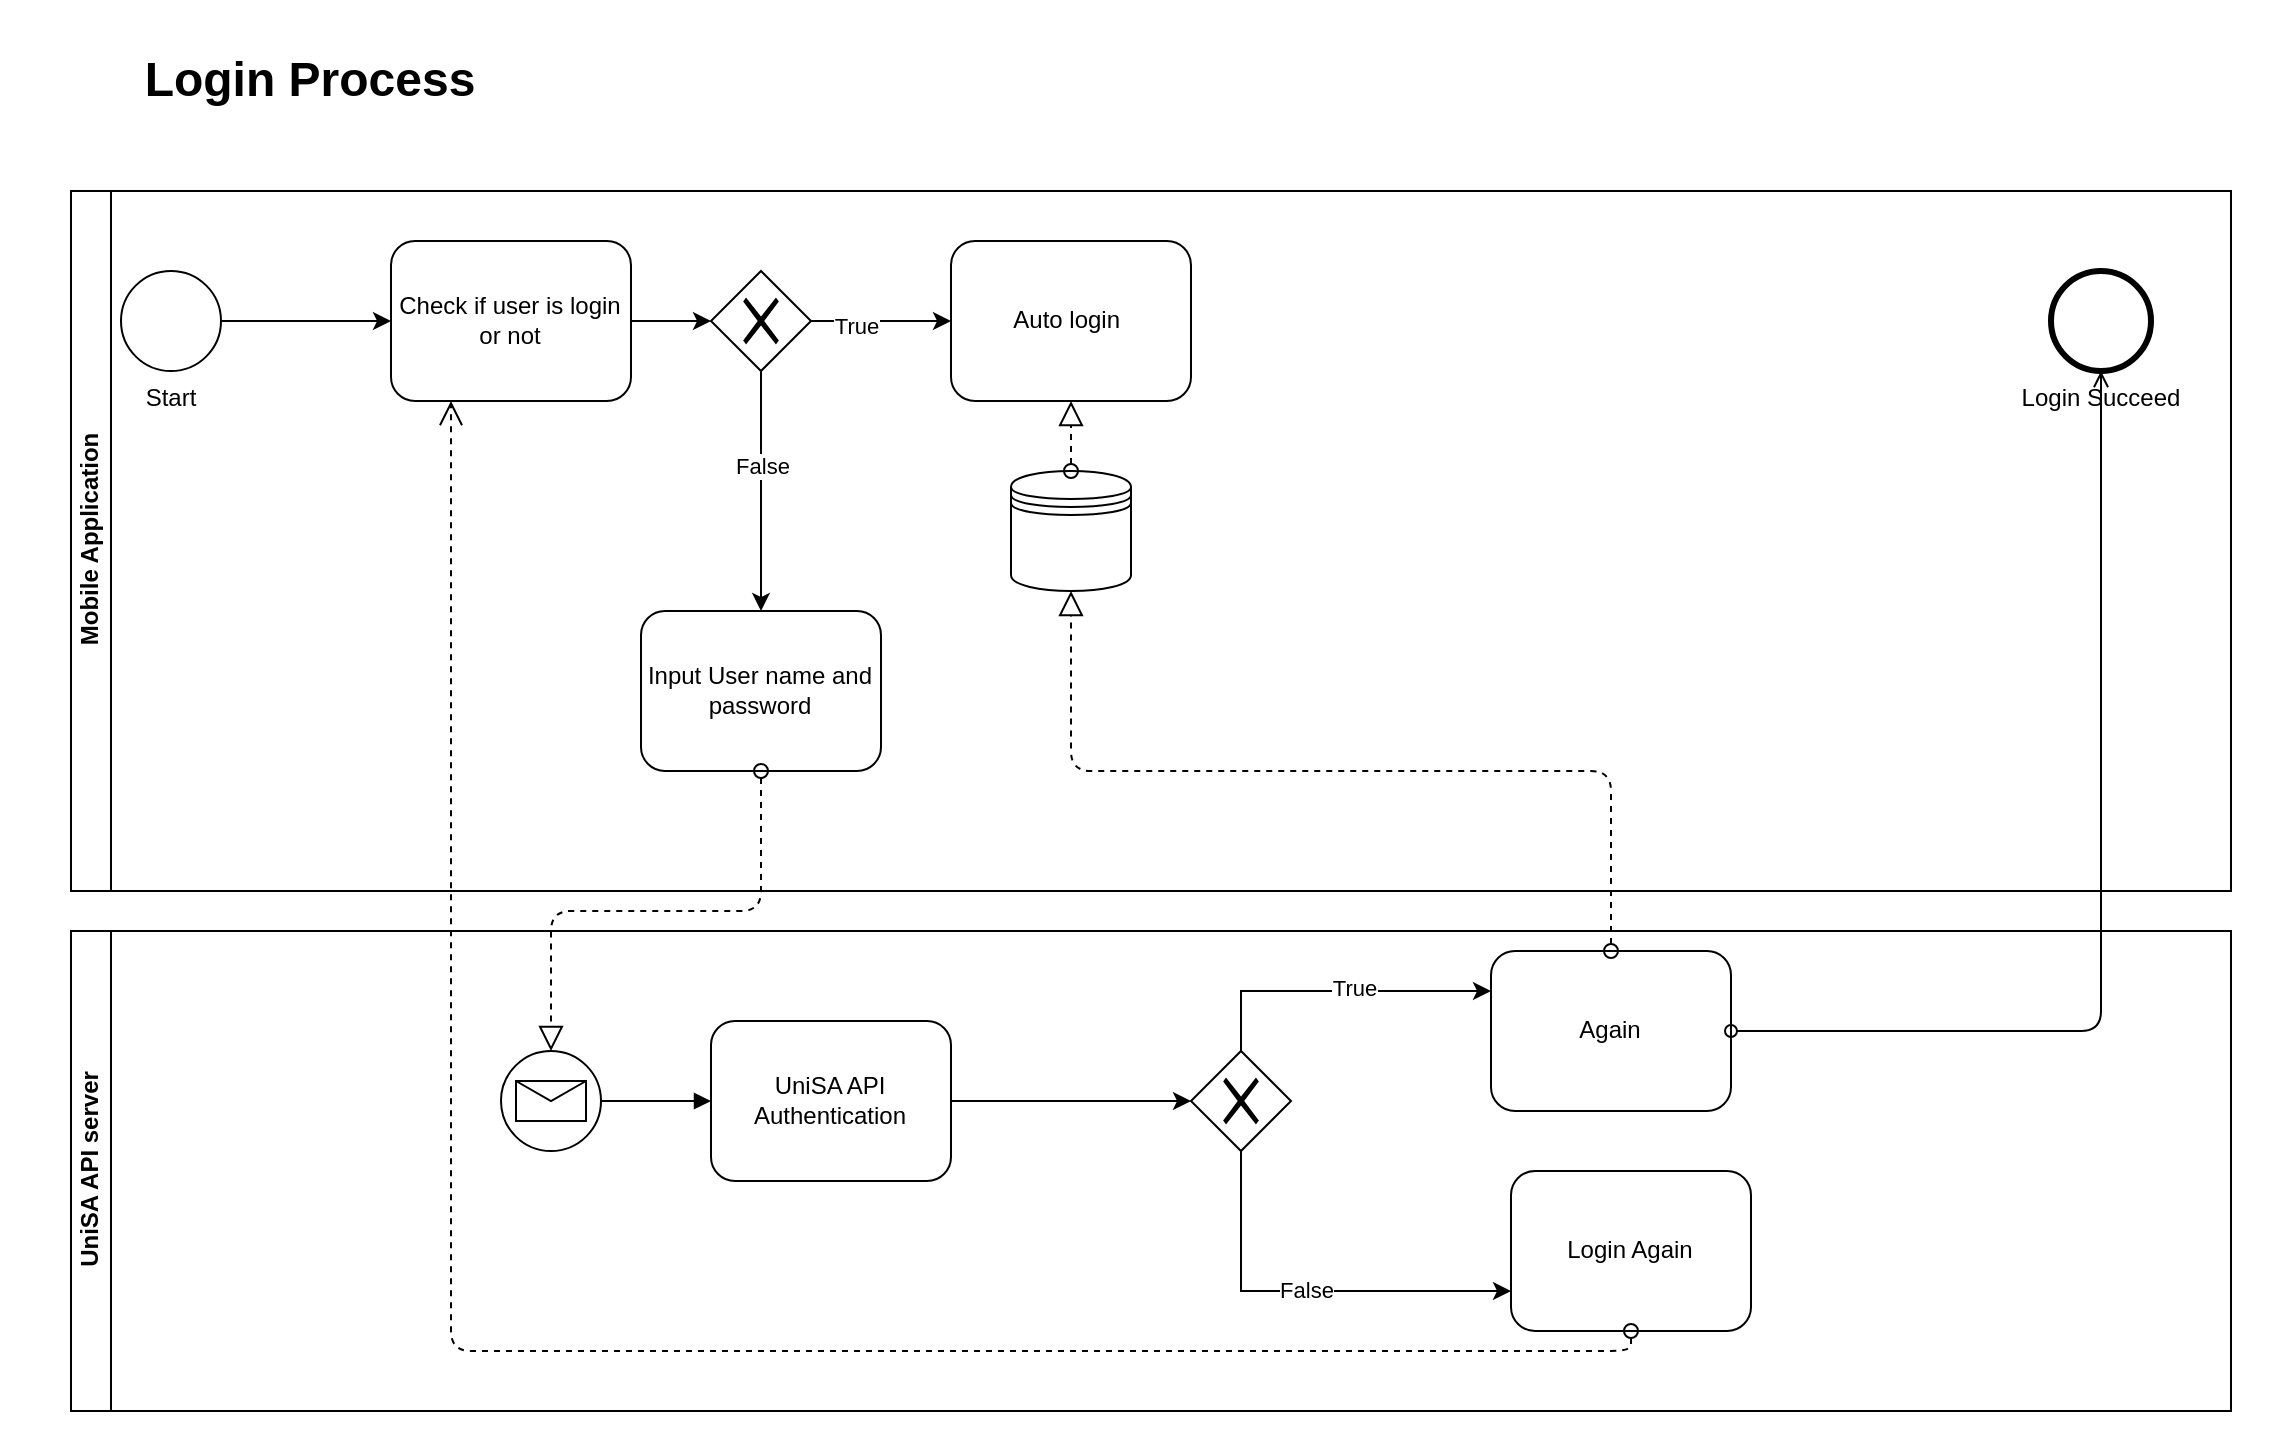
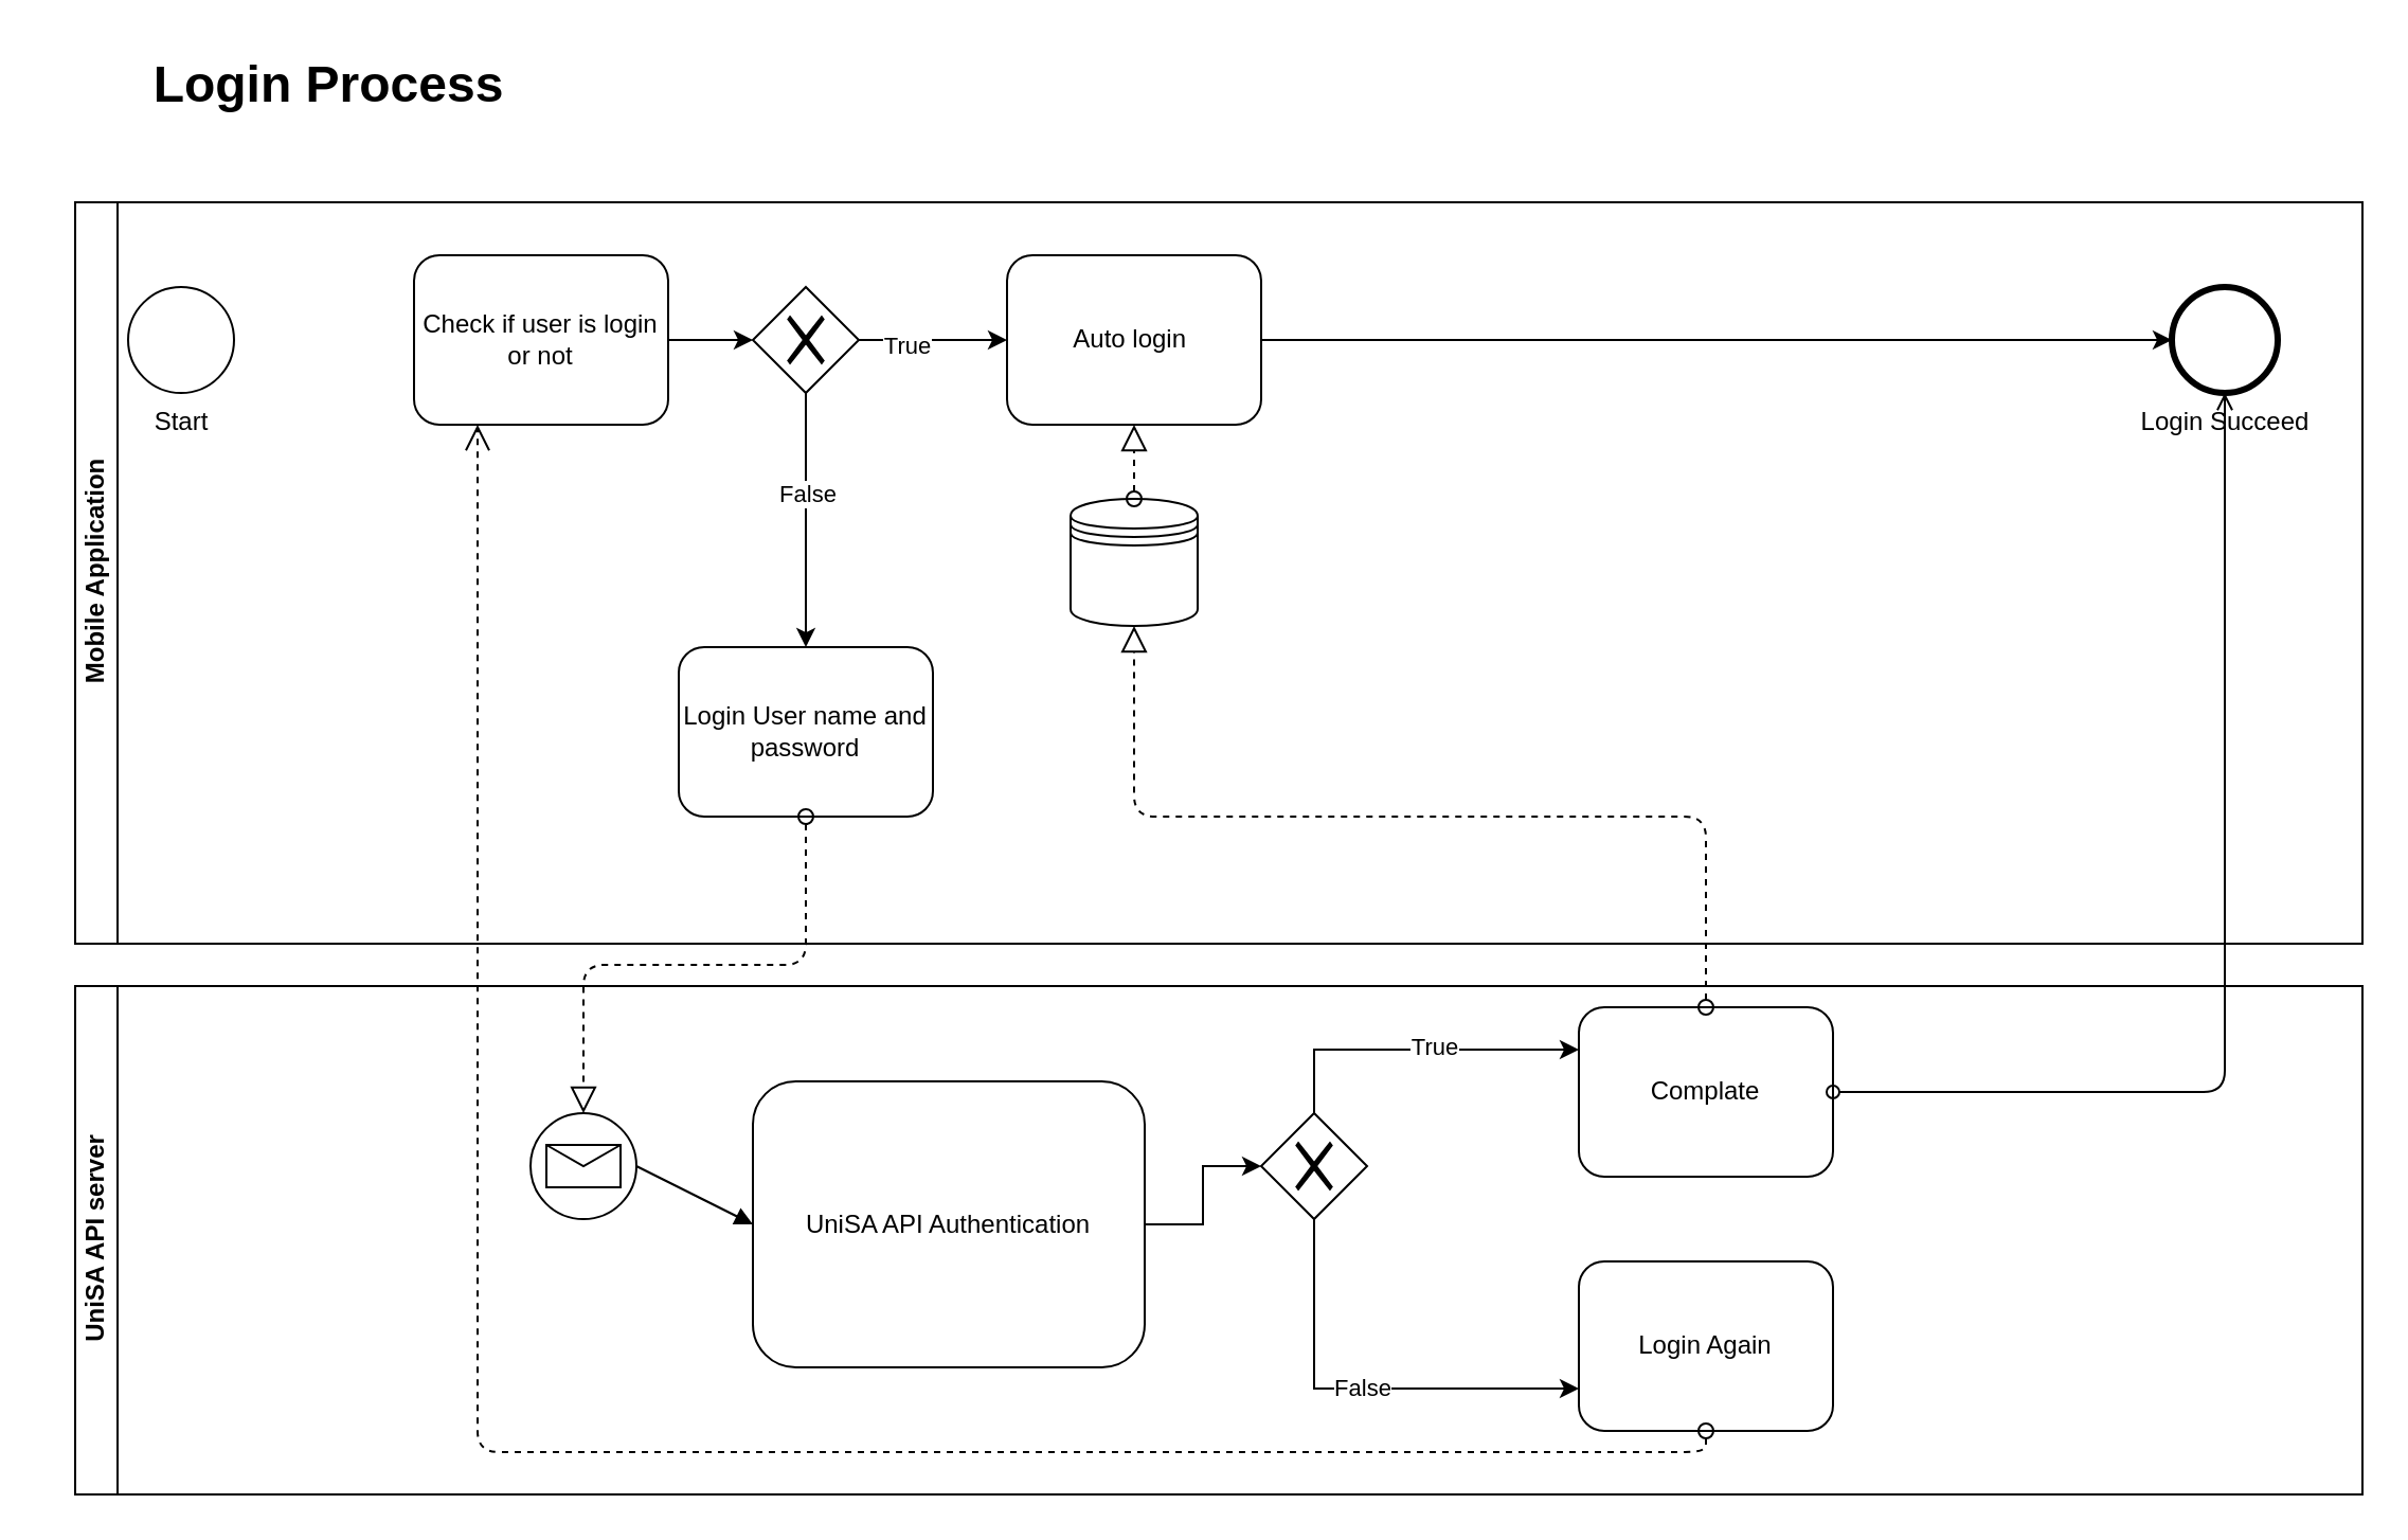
  <mxCell id="0" />
  <mxCell id="1" parent="0" />
  <mxCell id="2" value="&lt;h1&gt;Login Process&lt;/h1&gt;" style="text;html=1;strokeColor=none;fillColor=none;align=center;verticalAlign=middle;whiteSpace=wrap;rounded=0;" vertex="1" parent="1"><mxGeometry x="20" y="20" width="270" height="40" as="geometry" /></mxCell>
  <mxCell id="3" value="Mobile Application" style="swimlane;html=1;horizontal=0;startSize=20;" vertex="1" parent="1"><mxGeometry x="35" y="95" width="1080" height="350" as="geometry" /></mxCell>
- <mxCell id="4" style="edgeStyle=orthogonalEdgeStyle;rounded=0;orthogonalLoop=1;jettySize=auto;html=1;exitX=1;exitY=0.5;exitDx=0;exitDy=0;entryX=0;entryY=0.5;entryDx=0;entryDy=0;" edge="1" parent="3" source="5" target="12"><mxGeometry relative="1" as="geometry" /></mxCell>
  <mxCell id="5" value="Start" style="shape=mxgraph.bpmn.shape;html=1;verticalLabelPosition=bottom;labelBackgroundColor=#ffffff;verticalAlign=top;align=center;perimeter=ellipsePerimeter;outlineConnect=0;outline=standard;symbol=general;" vertex="1" parent="3"><mxGeometry x="25" y="40" width="50" height="50" as="geometry" /></mxCell>
  <mxCell id="6" value="Login Succeed" style="shape=mxgraph.bpmn.shape;html=1;verticalLabelPosition=bottom;labelBackgroundColor=#ffffff;verticalAlign=top;align=center;perimeter=ellipsePerimeter;outlineConnect=0;outline=end;symbol=general;" vertex="1" parent="3"><mxGeometry x="990" y="40" width="50" height="50" as="geometry" /></mxCell>
- <mxCell id="7" value="Input User name and password" style="shape=ext;rounded=1;html=1;whiteSpace=wrap;" vertex="1" parent="3"><mxGeometry x="285" y="210" width="120" height="80" as="geometry" /></mxCell>
+ <mxCell id="7" value="Login User name and password" style="shape=ext;rounded=1;html=1;whiteSpace=wrap;" vertex="1" parent="3"><mxGeometry x="285" y="210" width="120" height="80" as="geometry" /></mxCell>
+ <mxCell id="8" style="edgeStyle=orthogonalEdgeStyle;rounded=0;orthogonalLoop=1;jettySize=auto;html=1;exitX=1;exitY=0.5;exitDx=0;exitDy=0;entryX=0;entryY=0.5;entryDx=0;entryDy=0;" edge="1" parent="3" source="9" target="6"><mxGeometry relative="1" as="geometry" /></mxCell>
  <mxCell id="9" value="Auto login&amp;nbsp;" style="shape=ext;rounded=1;html=1;whiteSpace=wrap;" vertex="1" parent="3"><mxGeometry x="440" y="25" width="120" height="80" as="geometry" /></mxCell>
  <mxCell id="10" value="" style="shape=datastore;whiteSpace=wrap;html=1;" vertex="1" parent="3"><mxGeometry x="470" y="140" width="60" height="60" as="geometry" /></mxCell>
  <mxCell id="11" style="edgeStyle=orthogonalEdgeStyle;rounded=0;orthogonalLoop=1;jettySize=auto;html=1;exitX=1;exitY=0.5;exitDx=0;exitDy=0;entryX=0;entryY=0.5;entryDx=0;entryDy=0;" edge="1" parent="3" source="12" target="17"><mxGeometry relative="1" as="geometry" /></mxCell>
  <mxCell id="12" value="Check if user is login or not" style="shape=ext;rounded=1;html=1;whiteSpace=wrap;" vertex="1" parent="3"><mxGeometry x="160" y="25" width="120" height="80" as="geometry" /></mxCell>
  <mxCell id="13" style="edgeStyle=orthogonalEdgeStyle;rounded=0;orthogonalLoop=1;jettySize=auto;html=1;exitX=1;exitY=0.5;exitDx=0;exitDy=0;entryX=0;entryY=0.5;entryDx=0;entryDy=0;" edge="1" parent="3" source="17" target="9"><mxGeometry relative="1" as="geometry" /></mxCell>
  <mxCell id="14" value="True&lt;br&gt;" style="edgeLabel;html=1;align=center;verticalAlign=middle;resizable=0;points=[];" vertex="1" connectable="0" parent="13"><mxGeometry x="-0.371" y="-2" relative="1" as="geometry"><mxPoint as="offset" /></mxGeometry></mxCell>
  <mxCell id="15" style="edgeStyle=orthogonalEdgeStyle;rounded=0;orthogonalLoop=1;jettySize=auto;html=1;exitX=0.5;exitY=1;exitDx=0;exitDy=0;" edge="1" parent="3" source="17" target="7"><mxGeometry relative="1" as="geometry" /></mxCell>
  <mxCell id="16" value="False" style="edgeLabel;html=1;align=center;verticalAlign=middle;resizable=0;points=[];" vertex="1" connectable="0" parent="15"><mxGeometry x="-0.217" relative="1" as="geometry"><mxPoint as="offset" /></mxGeometry></mxCell>
  <mxCell id="17" value="" style="shape=mxgraph.bpmn.shape;html=1;verticalLabelPosition=bottom;labelBackgroundColor=#ffffff;verticalAlign=top;align=center;perimeter=rhombusPerimeter;background=gateway;outlineConnect=0;outline=none;symbol=exclusiveGw;" vertex="1" parent="3"><mxGeometry x="320" y="40" width="50" height="50" as="geometry" /></mxCell>
  <mxCell id="18" value="" style="startArrow=oval;startFill=0;startSize=7;endArrow=block;endFill=0;endSize=10;dashed=1;html=1;exitX=0.5;exitY=0;exitDx=0;exitDy=0;entryX=0.5;entryY=1;entryDx=0;entryDy=0;" edge="1" parent="3" source="10" target="9"><mxGeometry width="100" relative="1" as="geometry"><mxPoint x="350" y="180" as="sourcePoint" /><mxPoint x="450" y="180" as="targetPoint" /></mxGeometry></mxCell>
  <mxCell id="19" value="UniSA API server" style="swimlane;html=1;horizontal=0;startSize=20;" vertex="1" parent="1"><mxGeometry x="35" y="465" width="1080" height="240" as="geometry" /></mxCell>
  <mxCell id="20" value="" style="shape=mxgraph.bpmn.shape;html=1;verticalLabelPosition=bottom;labelBackgroundColor=#ffffff;verticalAlign=top;align=center;perimeter=ellipsePerimeter;outlineConnect=0;outline=standard;symbol=message;" vertex="1" parent="19"><mxGeometry x="215" y="60" width="50" height="50" as="geometry" /></mxCell>
  <mxCell id="21" style="edgeStyle=orthogonalEdgeStyle;rounded=0;orthogonalLoop=1;jettySize=auto;html=1;exitX=1;exitY=0.5;exitDx=0;exitDy=0;entryX=0;entryY=0.5;entryDx=0;entryDy=0;" edge="1" parent="19" source="22" target="27"><mxGeometry relative="1" as="geometry" /></mxCell>
- <mxCell id="22" value="UniSA API Authentication" style="shape=ext;rounded=1;html=1;whiteSpace=wrap;" vertex="1" parent="19"><mxGeometry x="320" y="45" width="120" height="80" as="geometry" /></mxCell>
+ <mxCell id="22" value="UniSA API Authentication" style="shape=ext;rounded=1;html=1;whiteSpace=wrap;" vertex="1" parent="19"><mxGeometry x="320" y="45" width="185" height="135" as="geometry" /></mxCell>
  <mxCell id="23" value="" style="endArrow=block;endFill=1;endSize=6;html=1;exitX=1;exitY=0.5;exitDx=0;exitDy=0;entryX=0;entryY=0.5;entryDx=0;entryDy=0;" edge="1" parent="19" source="20" target="22"><mxGeometry width="100" relative="1" as="geometry"><mxPoint x="100" y="170" as="sourcePoint" /><mxPoint x="200" y="170" as="targetPoint" /></mxGeometry></mxCell>
  <mxCell id="24" style="edgeStyle=orthogonalEdgeStyle;rounded=0;orthogonalLoop=1;jettySize=auto;html=1;exitX=0.5;exitY=0;exitDx=0;exitDy=0;entryX=0;entryY=0.25;entryDx=0;entryDy=0;" edge="1" parent="19" source="27" target="28"><mxGeometry relative="1" as="geometry" /></mxCell>
  <mxCell id="25" value="True" style="edgeLabel;html=1;align=center;verticalAlign=middle;resizable=0;points=[];" vertex="1" connectable="0" parent="24"><mxGeometry x="0.11" y="2" relative="1" as="geometry"><mxPoint as="offset" /></mxGeometry></mxCell>
  <mxCell id="26" value="False" style="edgeStyle=orthogonalEdgeStyle;rounded=0;orthogonalLoop=1;jettySize=auto;html=1;exitX=0.5;exitY=1;exitDx=0;exitDy=0;entryX=0;entryY=0.75;entryDx=0;entryDy=0;" edge="1" parent="19" source="27" target="29"><mxGeometry relative="1" as="geometry" /></mxCell>
  <mxCell id="27" value="" style="shape=mxgraph.bpmn.shape;html=1;verticalLabelPosition=bottom;labelBackgroundColor=#ffffff;verticalAlign=top;align=center;perimeter=rhombusPerimeter;background=gateway;outlineConnect=0;outline=none;symbol=exclusiveGw;" vertex="1" parent="19"><mxGeometry x="560" y="60" width="50" height="50" as="geometry" /></mxCell>
- <mxCell id="28" value="Again" style="shape=ext;rounded=1;html=1;whiteSpace=wrap;" vertex="1" parent="19"><mxGeometry x="710" y="10" width="120" height="80" as="geometry" /></mxCell>
- <mxCell id="29" value="Login Again" style="shape=ext;rounded=1;html=1;whiteSpace=wrap;" vertex="1" parent="19"><mxGeometry x="720" y="120" width="120" height="80" as="geometry" /></mxCell>
+ <mxCell id="28" value="Complate" style="shape=ext;rounded=1;html=1;whiteSpace=wrap;" vertex="1" parent="19"><mxGeometry x="710" y="10" width="120" height="80" as="geometry" /></mxCell>
+ <mxCell id="29" value="Login Again" style="shape=ext;rounded=1;html=1;whiteSpace=wrap;" vertex="1" parent="19"><mxGeometry x="710" y="130" width="120" height="80" as="geometry" /></mxCell>
  <mxCell id="30" value="" style="startArrow=oval;startFill=0;startSize=7;endArrow=block;endFill=0;endSize=10;dashed=1;html=1;exitX=0.5;exitY=1;exitDx=0;exitDy=0;entryX=0.5;entryY=0;entryDx=0;entryDy=0;edgeStyle=orthogonalEdgeStyle;" edge="1" parent="1" source="7" target="20"><mxGeometry width="100" relative="1" as="geometry"><mxPoint x="-25" y="425" as="sourcePoint" /><mxPoint x="75" y="425" as="targetPoint" /></mxGeometry></mxCell>
  <mxCell id="31" value="" style="startArrow=oval;startFill=0;startSize=7;endArrow=open;endFill=0;endSize=10;dashed=1;html=1;entryX=0.25;entryY=1;entryDx=0;entryDy=0;exitX=0.5;exitY=1;exitDx=0;exitDy=0;edgeStyle=orthogonalEdgeStyle;" edge="1" parent="1" source="29" target="12"><mxGeometry width="100" relative="1" as="geometry"><mxPoint x="115" y="505" as="sourcePoint" /><mxPoint x="215" y="505" as="targetPoint" /></mxGeometry></mxCell>
  <mxCell id="32" value="" style="startArrow=oval;startFill=0;startSize=7;endArrow=block;endFill=0;endSize=10;dashed=1;html=1;exitX=0.5;exitY=0;exitDx=0;exitDy=0;entryX=0.5;entryY=1;entryDx=0;entryDy=0;edgeStyle=orthogonalEdgeStyle;" edge="1" parent="1" source="28" target="10"><mxGeometry width="100" relative="1" as="geometry"><mxPoint x="715" y="385" as="sourcePoint" /><mxPoint x="815" y="385" as="targetPoint" /></mxGeometry></mxCell>
  <mxCell id="33" value="" style="startArrow=oval;startFill=0;endArrow=open;endFill=0;html=1;exitX=1;exitY=0.5;exitDx=0;exitDy=0;entryX=0.5;entryY=1;entryDx=0;entryDy=0;edgeStyle=orthogonalEdgeStyle;" edge="1" parent="1" source="28" target="6"><mxGeometry width="100" relative="1" as="geometry"><mxPoint x="945" y="535" as="sourcePoint" /><mxPoint x="1045" y="535" as="targetPoint" /></mxGeometry></mxCell>
